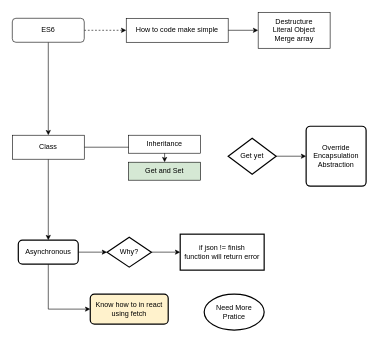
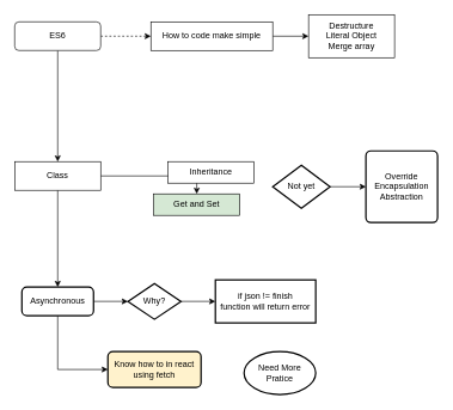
  <mxCell id="0" />
  <mxCell id="1" parent="0" />
  <mxCell id="2" value="" style="edgeStyle=orthogonalEdgeStyle;rounded=0;orthogonalLoop=1;jettySize=auto;html=1;dashed=1;" edge="1" parent="1" source="4" target="6"><mxGeometry relative="1" as="geometry" /></mxCell>
  <mxCell id="3" value="" style="edgeStyle=orthogonalEdgeStyle;rounded=0;orthogonalLoop=1;jettySize=auto;html=1;" edge="1" parent="1" source="4" target="9"><mxGeometry relative="1" as="geometry" /></mxCell>
  <mxCell id="4" value="ES6" style="rounded=1;whiteSpace=wrap;html=1;fontSize=12;glass=0;strokeWidth=1;shadow=0;" parent="1" vertex="1"><mxGeometry x="20" y="30" width="120" height="40" as="geometry" /></mxCell>
  <mxCell id="5" value="" style="edgeStyle=orthogonalEdgeStyle;rounded=0;orthogonalLoop=1;jettySize=auto;html=1;" edge="1" parent="1" source="6" target="12"><mxGeometry relative="1" as="geometry" /></mxCell>
  <mxCell id="6" value="How to code make simple" style="rounded=0;whiteSpace=wrap;html=1;" vertex="1" parent="1"><mxGeometry x="210" y="30" width="170" height="40" as="geometry" /></mxCell>
  <mxCell id="7" value="" style="edgeStyle=orthogonalEdgeStyle;rounded=0;orthogonalLoop=1;jettySize=auto;html=1;" edge="1" parent="1" source="9" target="11"><mxGeometry relative="1" as="geometry" /></mxCell>
  <mxCell id="8" value="" style="edgeStyle=orthogonalEdgeStyle;rounded=0;orthogonalLoop=1;jettySize=auto;html=1;" edge="1" parent="1" source="9" target="18"><mxGeometry relative="1" as="geometry" /></mxCell>
  <mxCell id="9" value="Class" style="rounded=0;whiteSpace=wrap;html=1;" vertex="1" parent="1"><mxGeometry x="20" y="225" width="120" height="40" as="geometry" /></mxCell>
- <mxCell id="10" value="Inheritance" style="rounded=0;whiteSpace=wrap;html=1;" vertex="1" parent="1"><mxGeometry x="214" y="225" width="120" height="30" as="geometry" /></mxCell>
+ <mxCell id="10" value="Inheritance" style="rounded=0;whiteSpace=wrap;html=1;" vertex="1" parent="1"><mxGeometry x="234" y="225" width="120" height="30" as="geometry" /></mxCell>
  <mxCell id="11" value="Get and Set" style="rounded=0;whiteSpace=wrap;html=1;fillColor=#d5e8d4;" vertex="1" parent="1"><mxGeometry x="214" y="270" width="120" height="30" as="geometry" /></mxCell>
  <mxCell id="12" value="Destructure&lt;br&gt;Literal Object&lt;br&gt;Merge array" style="rounded=0;whiteSpace=wrap;html=1;" vertex="1" parent="1"><mxGeometry x="430" y="20" width="120" height="60" as="geometry" /></mxCell>
  <mxCell id="13" value="" style="edgeStyle=orthogonalEdgeStyle;rounded=0;orthogonalLoop=1;jettySize=auto;html=1;" edge="1" parent="1" source="14" target="15"><mxGeometry relative="1" as="geometry" /></mxCell>
- <mxCell id="14" value="Get yet" style="strokeWidth=2;html=1;shape=mxgraph.flowchart.decision;whiteSpace=wrap;" vertex="1" parent="1"><mxGeometry x="380" y="230" width="80" height="60" as="geometry" /></mxCell>
+ <mxCell id="14" value="Not yet" style="strokeWidth=2;html=1;shape=mxgraph.flowchart.decision;whiteSpace=wrap;" vertex="1" parent="1"><mxGeometry x="380" y="230" width="80" height="60" as="geometry" /></mxCell>
  <mxCell id="15" value="Override&lt;br&gt;Encapsulation&lt;br&gt;Abstraction" style="rounded=1;whiteSpace=wrap;html=1;absoluteArcSize=1;arcSize=14;strokeWidth=2;" vertex="1" parent="1"><mxGeometry x="510" y="210" width="100" height="100" as="geometry" /></mxCell>
  <mxCell id="16" value="" style="edgeStyle=orthogonalEdgeStyle;rounded=0;orthogonalLoop=1;jettySize=auto;html=1;" edge="1" parent="1" source="18" target="20"><mxGeometry relative="1" as="geometry" /></mxCell>
  <mxCell id="17" value="" style="edgeStyle=orthogonalEdgeStyle;rounded=0;orthogonalLoop=1;jettySize=auto;html=1;" edge="1" parent="1" source="18" target="22"><mxGeometry relative="1" as="geometry"><Array as="points"><mxPoint x="80" y="515" /></Array></mxGeometry></mxCell>
  <mxCell id="18" value="Asynchronous" style="rounded=1;whiteSpace=wrap;html=1;absoluteArcSize=1;arcSize=14;strokeWidth=2;" vertex="1" parent="1"><mxGeometry x="30" y="400" width="100" height="40" as="geometry" /></mxCell>
  <mxCell id="19" value="" style="edgeStyle=orthogonalEdgeStyle;rounded=0;orthogonalLoop=1;jettySize=auto;html=1;" edge="1" parent="1" source="20" target="21"><mxGeometry relative="1" as="geometry" /></mxCell>
  <mxCell id="20" value="Why?" style="strokeWidth=2;html=1;shape=mxgraph.flowchart.decision;whiteSpace=wrap;" vertex="1" parent="1"><mxGeometry x="178" y="395" width="74" height="50" as="geometry" /></mxCell>
  <mxCell id="21" value="if json != finish&lt;br&gt;function will return error" style="whiteSpace=wrap;html=1;strokeWidth=2;" vertex="1" parent="1"><mxGeometry x="300" y="390" width="140" height="60" as="geometry" /></mxCell>
  <mxCell id="22" value="Know how to in react&lt;br&gt;using fetch" style="rounded=1;whiteSpace=wrap;html=1;absoluteArcSize=1;arcSize=14;strokeWidth=2;fillColor=#fff2cc;" vertex="1" parent="1"><mxGeometry x="150" y="490" width="130" height="50" as="geometry" /></mxCell>
  <mxCell id="23" value="Need More Pratice" style="strokeWidth=2;html=1;shape=mxgraph.flowchart.start_1;whiteSpace=wrap;" vertex="1" parent="1"><mxGeometry x="340" y="490" width="100" height="60" as="geometry" /></mxCell>
